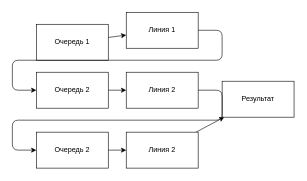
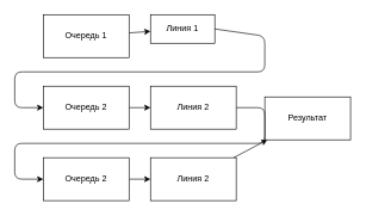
  <mxCell id="0" />
  <mxCell id="1" parent="0" />
  <mxCell id="2" value="" style="edgeStyle=none;html=1;" edge="1" parent="1" source="3" target="4"><mxGeometry relative="1" as="geometry" /></mxCell>
- <mxCell id="3" value="Очередь 1" style="rounded=0;whiteSpace=wrap;html=1;" vertex="1" parent="1"><mxGeometry x="60" y="40" width="120" height="60" as="geometry" /></mxCell>
- <mxCell id="4" value="Линия 1" style="rounded=0;whiteSpace=wrap;html=1;" vertex="1" parent="1"><mxGeometry x="210" y="20" width="120" height="60" as="geometry" /></mxCell>
+ <mxCell id="3" value="Очередь 1" style="rounded=0;whiteSpace=wrap;html=1;" vertex="1" parent="1"><mxGeometry x="60" y="20" width="120" height="60" as="geometry" /></mxCell>
+ <mxCell id="4" value="Линия 1" style="rounded=0;whiteSpace=wrap;html=1;" vertex="1" parent="1"><mxGeometry x="210" y="20" width="90" height="40" as="geometry" /></mxCell>
  <mxCell id="5" value="" style="edgeStyle=none;html=1;" edge="1" parent="1" source="6" target="10"><mxGeometry relative="1" as="geometry" /></mxCell>
  <mxCell id="6" value="Очередь 2" style="rounded=0;whiteSpace=wrap;html=1;" vertex="1" parent="1"><mxGeometry x="60" y="220" width="120" height="60" as="geometry" /></mxCell>
  <mxCell id="7" value="" style="edgeStyle=none;html=1;" edge="1" parent="1" source="8" target="11"><mxGeometry relative="1" as="geometry" /></mxCell>
  <mxCell id="8" value="Очередь 2" style="rounded=0;whiteSpace=wrap;html=1;" vertex="1" parent="1"><mxGeometry x="60" y="120" width="120" height="60" as="geometry" /></mxCell>
  <mxCell id="9" value="" style="edgeStyle=none;html=1;" edge="1" parent="1" source="10" target="12"><mxGeometry relative="1" as="geometry" /></mxCell>
  <mxCell id="10" value="Линия 2" style="rounded=0;whiteSpace=wrap;html=1;" vertex="1" parent="1"><mxGeometry x="210" y="220" width="120" height="60" as="geometry" /></mxCell>
  <mxCell id="11" value="Линия 2" style="rounded=0;whiteSpace=wrap;html=1;" vertex="1" parent="1"><mxGeometry x="210" y="120" width="120" height="60" as="geometry" /></mxCell>
  <mxCell id="12" value="Результат" style="rounded=0;whiteSpace=wrap;html=1;" vertex="1" parent="1"><mxGeometry x="370" y="135" width="120" height="60" as="geometry" /></mxCell>
  <mxCell id="13" value="" style="endArrow=classic;html=1;exitX=1;exitY=0.5;exitDx=0;exitDy=0;entryX=0;entryY=0.5;entryDx=0;entryDy=0;" edge="1" parent="1" source="4" target="8"><mxGeometry width="50" height="50" relative="1" as="geometry"><mxPoint x="180" y="350" as="sourcePoint" /><mxPoint x="230" y="300" as="targetPoint" /><Array as="points"><mxPoint x="370" y="50" /><mxPoint x="370" y="100" /><mxPoint x="20" y="100" /><mxPoint x="20" y="150" /></Array></mxGeometry></mxCell>
  <mxCell id="14" value="" style="endArrow=classic;html=1;exitX=1;exitY=0.5;exitDx=0;exitDy=0;entryX=0;entryY=0.5;entryDx=0;entryDy=0;" edge="1" parent="1" source="11" target="6"><mxGeometry width="50" height="50" relative="1" as="geometry"><mxPoint x="180" y="350" as="sourcePoint" /><mxPoint x="230" y="300" as="targetPoint" /><Array as="points"><mxPoint x="370" y="150" /><mxPoint x="370" y="200" /><mxPoint x="20" y="200" /><mxPoint x="20" y="250" /></Array></mxGeometry></mxCell>
